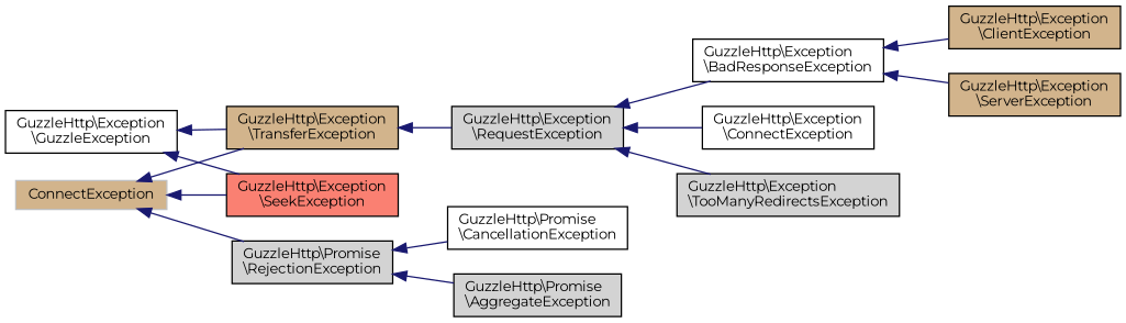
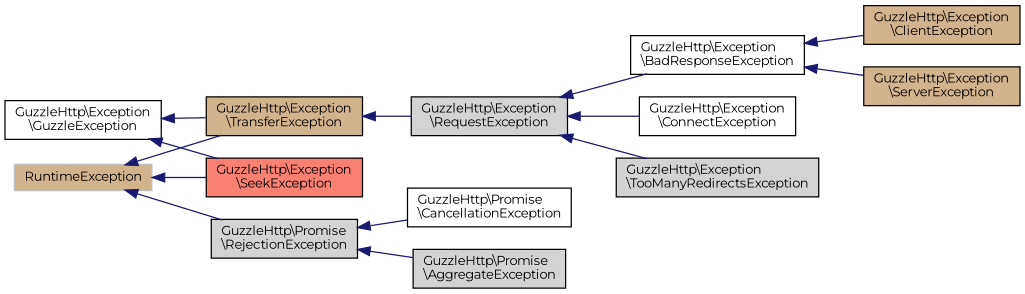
  digraph {
    rankdir=LR
    fontname=Montserrat
    node [color=black fillcolor=tan fontname=Montserrat fontsize=10 shape=record style=filled]
    edge [color=midnightblue dir=back fontname=Montserrat fontsize=10 labelfontname=Helvetica labelfontsize=10 style=solid]
-   n1 [color=grey75 height=0.2 label=ConnectException width=0.4]
+   n1 [color=grey75 height=0.2 label=RuntimeException width=0.4]
    n2 [fillcolor=salmon height=0.2 label="GuzzleHttp\\Exception\l\\SeekException" width=0.4]
    n3 [height=0.2 label="GuzzleHttp\\Exception\l\\TransferException" width=0.4]
    n4 [fillcolor=lightgrey height=0.2 label="GuzzleHttp\\Promise\l\\RejectionException" width=0.4]
    n5 [fillcolor=lightgrey height=0.2 label="GuzzleHttp\\Exception\l\\RequestException" width=0.4]
    n6 [fillcolor=white height=0.2 label="GuzzleHttp\\Exception\l\\BadResponseException" width=0.4]
    n7 [fillcolor=white height=0.2 label="GuzzleHttp\\Exception\l\\ConnectException" width=0.4]
    n8 [fillcolor=lightgrey height=0.2 label="GuzzleHttp\\Exception\l\\TooManyRedirectsException" width=0.4]
    n9 [height=0.2 label="GuzzleHttp\\Exception\l\\ClientException" width=0.4]
    n10 [height=0.2 label="GuzzleHttp\\Exception\l\\ServerException" width=0.4]
    n11 [fillcolor=lightgrey height=0.2 label="GuzzleHttp\\Promise\l\\AggregateException" width=0.4]
    n12 [fillcolor=white height=0.2 label="GuzzleHttp\\Promise\l\\CancellationException" width=0.4]
    n13 [fillcolor=white height=0.2 label="GuzzleHttp\\Exception\l\\GuzzleException" width=0.4]
    n1 -> n2
    n1 -> n3
    n1 -> n4
    n3 -> n5
    n4 -> n11
    n4 -> n12
    n5 -> n6
    n5 -> n7
    n5 -> n8
    n6 -> n9
    n6 -> n10
    n13 -> n2
    n13 -> n3
  }
